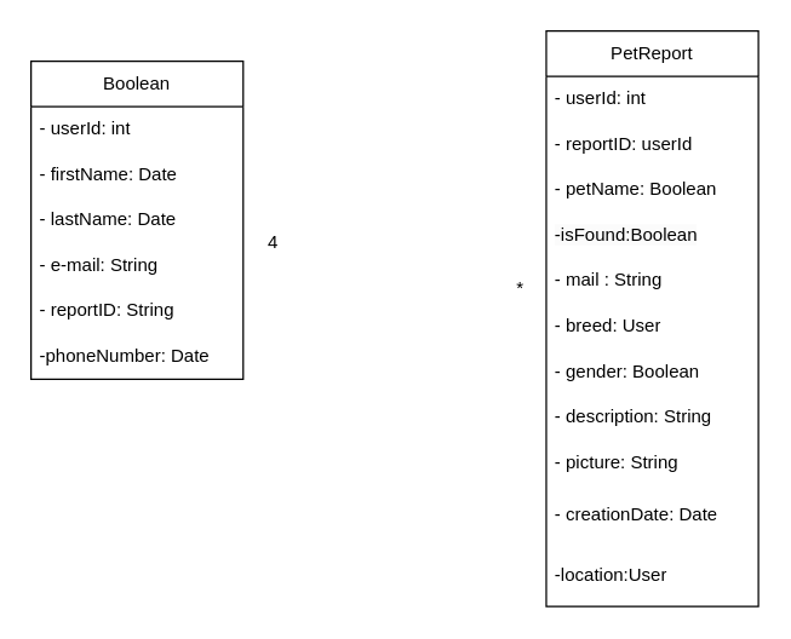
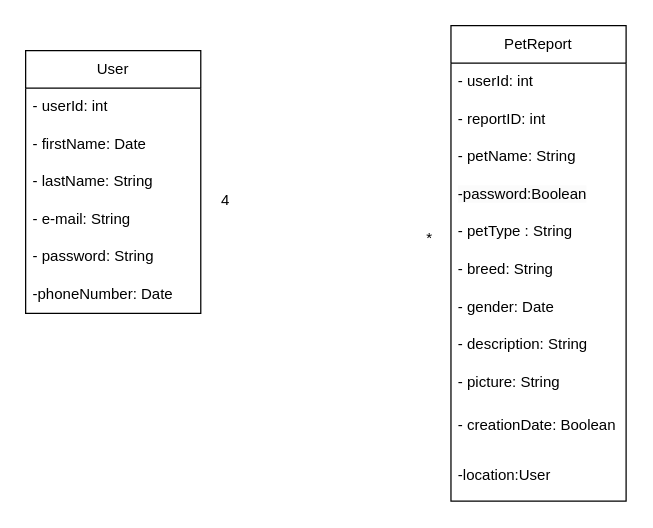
  <mxCell id="0" />
  <mxCell id="1" parent="0" />
- <mxCell id="2" value="Boolean" style="swimlane;fontStyle=0;childLayout=stackLayout;horizontal=1;startSize=30;horizontalStack=0;resizeParent=1;resizeParentMax=0;resizeLast=0;collapsible=1;marginBottom=0;whiteSpace=wrap;html=1;" parent="1" vertex="1"><mxGeometry x="20" y="40" width="140" height="210" as="geometry" /></mxCell>
+ <mxCell id="2" value="User" style="swimlane;fontStyle=0;childLayout=stackLayout;horizontal=1;startSize=30;horizontalStack=0;resizeParent=1;resizeParentMax=0;resizeLast=0;collapsible=1;marginBottom=0;whiteSpace=wrap;html=1;" parent="1" vertex="1"><mxGeometry x="20" y="40" width="140" height="210" as="geometry" /></mxCell>
  <mxCell id="3" value="- userId: int" style="text;strokeColor=none;fillColor=none;align=left;verticalAlign=middle;spacingLeft=4;spacingRight=4;overflow=hidden;points=[[0,0.5],[1,0.5]];portConstraint=eastwest;rotatable=0;whiteSpace=wrap;html=1;" parent="2" vertex="1"><mxGeometry y="30" width="140" height="30" as="geometry" /></mxCell>
  <mxCell id="4" value="- firstName: Date" style="text;strokeColor=none;fillColor=none;align=left;verticalAlign=middle;spacingLeft=4;spacingRight=4;overflow=hidden;points=[[0,0.5],[1,0.5]];portConstraint=eastwest;rotatable=0;whiteSpace=wrap;html=1;" parent="2" vertex="1"><mxGeometry y="60" width="140" height="30" as="geometry" /></mxCell>
- <mxCell id="5" value="- lastName: Date&lt;br&gt;" style="text;strokeColor=none;fillColor=none;align=left;verticalAlign=middle;spacingLeft=4;spacingRight=4;overflow=hidden;points=[[0,0.5],[1,0.5]];portConstraint=eastwest;rotatable=0;whiteSpace=wrap;html=1;" parent="2" vertex="1"><mxGeometry y="90" width="140" height="30" as="geometry" /></mxCell>
+ <mxCell id="5" value="- lastName: String&lt;br&gt;" style="text;strokeColor=none;fillColor=none;align=left;verticalAlign=middle;spacingLeft=4;spacingRight=4;overflow=hidden;points=[[0,0.5],[1,0.5]];portConstraint=eastwest;rotatable=0;whiteSpace=wrap;html=1;" parent="2" vertex="1"><mxGeometry y="90" width="140" height="30" as="geometry" /></mxCell>
  <mxCell id="6" value="- e-mail: String" style="text;strokeColor=none;fillColor=none;align=left;verticalAlign=middle;spacingLeft=4;spacingRight=4;overflow=hidden;points=[[0,0.5],[1,0.5]];portConstraint=eastwest;rotatable=0;whiteSpace=wrap;html=1;" parent="2" vertex="1"><mxGeometry y="120" width="140" height="30" as="geometry" /></mxCell>
- <mxCell id="7" value="- reportID: String" style="text;strokeColor=none;fillColor=none;align=left;verticalAlign=middle;spacingLeft=4;spacingRight=4;overflow=hidden;points=[[0,0.5],[1,0.5]];portConstraint=eastwest;rotatable=0;whiteSpace=wrap;html=1;" parent="2" vertex="1"><mxGeometry y="150" width="140" height="30" as="geometry" /></mxCell>
+ <mxCell id="7" value="- password: String" style="text;strokeColor=none;fillColor=none;align=left;verticalAlign=middle;spacingLeft=4;spacingRight=4;overflow=hidden;points=[[0,0.5],[1,0.5]];portConstraint=eastwest;rotatable=0;whiteSpace=wrap;html=1;" parent="2" vertex="1"><mxGeometry y="150" width="140" height="30" as="geometry" /></mxCell>
  <mxCell id="8" value="-phoneNumber: Date" style="text;strokeColor=none;fillColor=none;align=left;verticalAlign=middle;spacingLeft=4;spacingRight=4;overflow=hidden;points=[[0,0.5],[1,0.5]];portConstraint=eastwest;rotatable=0;whiteSpace=wrap;html=1;" parent="2" vertex="1"><mxGeometry y="180" width="140" height="30" as="geometry" /></mxCell>
  <mxCell id="9" value="PetReport" style="swimlane;fontStyle=0;childLayout=stackLayout;horizontal=1;startSize=30;horizontalStack=0;resizeParent=1;resizeParentMax=0;resizeLast=0;collapsible=1;marginBottom=0;whiteSpace=wrap;html=1;" parent="1" vertex="1"><mxGeometry x="360" y="20" width="140" height="380" as="geometry"><mxRectangle x="430" y="30" width="90" height="30" as="alternateBounds" /></mxGeometry></mxCell>
  <mxCell id="10" value="- userId: int" style="text;strokeColor=none;fillColor=none;align=left;verticalAlign=middle;spacingLeft=4;spacingRight=4;overflow=hidden;points=[[0,0.5],[1,0.5]];portConstraint=eastwest;rotatable=0;whiteSpace=wrap;html=1;" parent="9" vertex="1"><mxGeometry y="30" width="140" height="30" as="geometry" /></mxCell>
- <mxCell id="11" value="- reportID: userId" style="text;strokeColor=none;fillColor=none;align=left;verticalAlign=middle;spacingLeft=4;spacingRight=4;overflow=hidden;points=[[0,0.5],[1,0.5]];portConstraint=eastwest;rotatable=0;whiteSpace=wrap;html=1;" parent="9" vertex="1"><mxGeometry y="60" width="140" height="30" as="geometry" /></mxCell>
- <mxCell id="12" value="- petName: Boolean" style="text;strokeColor=none;fillColor=none;align=left;verticalAlign=middle;spacingLeft=4;spacingRight=4;overflow=hidden;points=[[0,0.5],[1,0.5]];portConstraint=eastwest;rotatable=0;whiteSpace=wrap;html=1;" parent="9" vertex="1"><mxGeometry y="90" width="140" height="30" as="geometry" /></mxCell>
- <mxCell id="13" value="&lt;span style=&quot;caret-color: rgb(0, 0, 0); color: rgb(0, 0, 0); font-family: Helvetica; font-size: 12px; font-style: normal; font-variant-caps: normal; font-weight: 400; letter-spacing: normal; text-align: left; text-indent: 0px; text-transform: none; word-spacing: 0px; -webkit-text-stroke-width: 0px; background-color: rgb(251, 251, 251); text-decoration: none; float: none; display: inline !important;&quot;&gt;-isFound:Boolean&lt;/span&gt;" style="text;strokeColor=none;fillColor=none;align=left;verticalAlign=middle;spacingLeft=4;spacingRight=4;overflow=hidden;points=[[0,0.5],[1,0.5]];portConstraint=eastwest;rotatable=0;whiteSpace=wrap;html=1;" parent="9" vertex="1"><mxGeometry y="120" width="140" height="30" as="geometry" /></mxCell>
- <mxCell id="14" value="- mail : String" style="text;strokeColor=none;fillColor=none;align=left;verticalAlign=middle;spacingLeft=4;spacingRight=4;overflow=hidden;points=[[0,0.5],[1,0.5]];portConstraint=eastwest;rotatable=0;whiteSpace=wrap;html=1;" parent="9" vertex="1"><mxGeometry y="150" width="140" height="30" as="geometry" /></mxCell>
- <mxCell id="15" value="- breed: User" style="text;strokeColor=none;fillColor=none;align=left;verticalAlign=middle;spacingLeft=4;spacingRight=4;overflow=hidden;points=[[0,0.5],[1,0.5]];portConstraint=eastwest;rotatable=0;whiteSpace=wrap;html=1;" parent="9" vertex="1"><mxGeometry y="180" width="140" height="30" as="geometry" /></mxCell>
- <mxCell id="16" value="- gender: Boolean" style="text;strokeColor=none;fillColor=none;align=left;verticalAlign=middle;spacingLeft=4;spacingRight=4;overflow=hidden;points=[[0,0.5],[1,0.5]];portConstraint=eastwest;rotatable=0;whiteSpace=wrap;html=1;" parent="9" vertex="1"><mxGeometry y="210" width="140" height="30" as="geometry" /></mxCell>
+ <mxCell id="11" value="- reportID: int" style="text;strokeColor=none;fillColor=none;align=left;verticalAlign=middle;spacingLeft=4;spacingRight=4;overflow=hidden;points=[[0,0.5],[1,0.5]];portConstraint=eastwest;rotatable=0;whiteSpace=wrap;html=1;" parent="9" vertex="1"><mxGeometry y="60" width="140" height="30" as="geometry" /></mxCell>
+ <mxCell id="12" value="- petName: String" style="text;strokeColor=none;fillColor=none;align=left;verticalAlign=middle;spacingLeft=4;spacingRight=4;overflow=hidden;points=[[0,0.5],[1,0.5]];portConstraint=eastwest;rotatable=0;whiteSpace=wrap;html=1;" parent="9" vertex="1"><mxGeometry y="90" width="140" height="30" as="geometry" /></mxCell>
+ <mxCell id="13" value="&lt;span style=&quot;caret-color: rgb(0, 0, 0); color: rgb(0, 0, 0); font-family: Helvetica; font-size: 12px; font-style: normal; font-variant-caps: normal; font-weight: 400; letter-spacing: normal; text-align: left; text-indent: 0px; text-transform: none; word-spacing: 0px; -webkit-text-stroke-width: 0px; background-color: rgb(251, 251, 251); text-decoration: none; float: none; display: inline !important;&quot;&gt;-password:Boolean&lt;/span&gt;" style="text;strokeColor=none;fillColor=none;align=left;verticalAlign=middle;spacingLeft=4;spacingRight=4;overflow=hidden;points=[[0,0.5],[1,0.5]];portConstraint=eastwest;rotatable=0;whiteSpace=wrap;html=1;" parent="9" vertex="1"><mxGeometry y="120" width="140" height="30" as="geometry" /></mxCell>
+ <mxCell id="14" value="- petType : String" style="text;strokeColor=none;fillColor=none;align=left;verticalAlign=middle;spacingLeft=4;spacingRight=4;overflow=hidden;points=[[0,0.5],[1,0.5]];portConstraint=eastwest;rotatable=0;whiteSpace=wrap;html=1;" parent="9" vertex="1"><mxGeometry y="150" width="140" height="30" as="geometry" /></mxCell>
+ <mxCell id="15" value="- breed: String" style="text;strokeColor=none;fillColor=none;align=left;verticalAlign=middle;spacingLeft=4;spacingRight=4;overflow=hidden;points=[[0,0.5],[1,0.5]];portConstraint=eastwest;rotatable=0;whiteSpace=wrap;html=1;" parent="9" vertex="1"><mxGeometry y="180" width="140" height="30" as="geometry" /></mxCell>
+ <mxCell id="16" value="- gender: Date" style="text;strokeColor=none;fillColor=none;align=left;verticalAlign=middle;spacingLeft=4;spacingRight=4;overflow=hidden;points=[[0,0.5],[1,0.5]];portConstraint=eastwest;rotatable=0;whiteSpace=wrap;html=1;" parent="9" vertex="1"><mxGeometry y="210" width="140" height="30" as="geometry" /></mxCell>
  <mxCell id="17" value="- description: String" style="text;strokeColor=none;fillColor=none;align=left;verticalAlign=middle;spacingLeft=4;spacingRight=4;overflow=hidden;points=[[0,0.5],[1,0.5]];portConstraint=eastwest;rotatable=0;whiteSpace=wrap;html=1;" parent="9" vertex="1"><mxGeometry y="240" width="140" height="30" as="geometry" /></mxCell>
  <mxCell id="18" value="- picture: String" style="text;strokeColor=none;fillColor=none;align=left;verticalAlign=middle;spacingLeft=4;spacingRight=4;overflow=hidden;points=[[0,0.5],[1,0.5]];portConstraint=eastwest;rotatable=0;whiteSpace=wrap;html=1;" parent="9" vertex="1"><mxGeometry y="270" width="140" height="30" as="geometry" /></mxCell>
- <mxCell id="19" value="- creationDate: Date" style="text;strokeColor=none;fillColor=none;align=left;verticalAlign=middle;spacingLeft=4;spacingRight=4;overflow=hidden;points=[[0,0.5],[1,0.5]];portConstraint=eastwest;rotatable=0;whiteSpace=wrap;html=1;" vertex="1" parent="9"><mxGeometry y="300" width="140" height="40" as="geometry" /></mxCell>
+ <mxCell id="19" value="- creationDate: Boolean" style="text;strokeColor=none;fillColor=none;align=left;verticalAlign=middle;spacingLeft=4;spacingRight=4;overflow=hidden;points=[[0,0.5],[1,0.5]];portConstraint=eastwest;rotatable=0;whiteSpace=wrap;html=1;" vertex="1" parent="9"><mxGeometry y="300" width="140" height="40" as="geometry" /></mxCell>
  <mxCell id="20" value="-location:User" style="text;strokeColor=none;fillColor=none;align=left;verticalAlign=middle;spacingLeft=4;spacingRight=4;overflow=hidden;points=[[0,0.5],[1,0.5]];portConstraint=eastwest;rotatable=0;whiteSpace=wrap;html=1;" parent="9" vertex="1"><mxGeometry y="340" width="140" height="40" as="geometry" /></mxCell>
  <mxCell id="21" value="4" style="text;html=1;strokeColor=none;fillColor=none;align=center;verticalAlign=middle;whiteSpace=wrap;rounded=0;" parent="1" vertex="1"><mxGeometry x="150" y="145" width="60" height="30" as="geometry" /></mxCell>
  <mxCell id="22" value="*" style="text;html=1;strokeColor=none;fillColor=none;align=center;verticalAlign=middle;whiteSpace=wrap;rounded=0;" parent="1" vertex="1"><mxGeometry x="313" y="175" width="60" height="30" as="geometry" /></mxCell>
